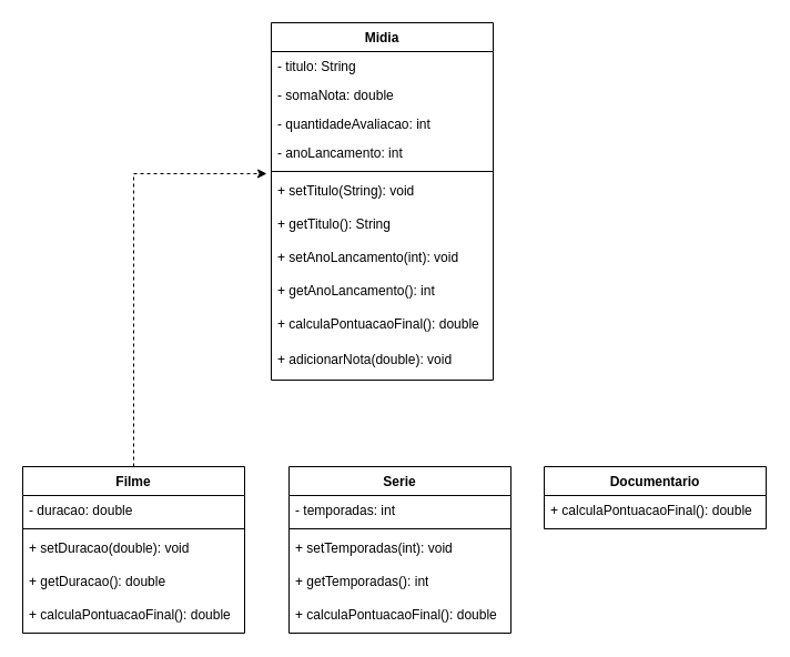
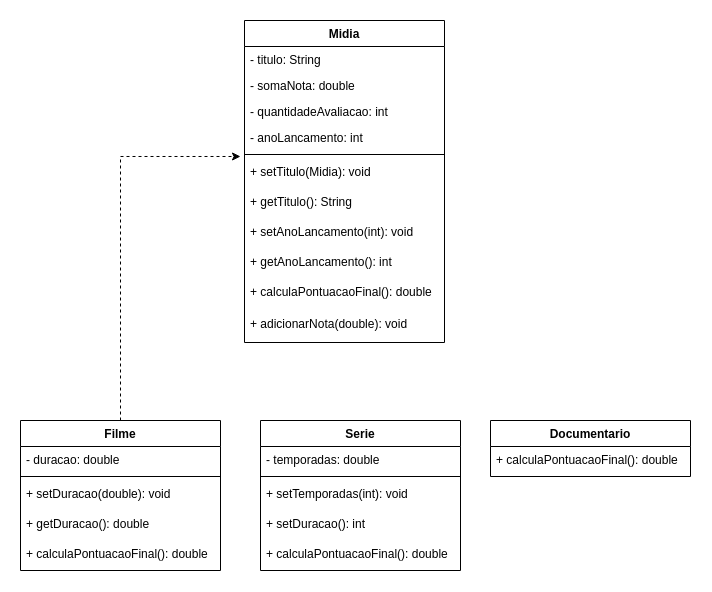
  <mxCell id="0" />
  <mxCell id="1" parent="0" />
  <mxCell id="2" value="Midia" style="swimlane;fontStyle=1;align=center;verticalAlign=top;childLayout=stackLayout;horizontal=1;startSize=26;horizontalStack=0;resizeParent=1;resizeParentMax=0;resizeLast=0;collapsible=1;marginBottom=0;whiteSpace=wrap;html=1;" vertex="1" parent="1"><mxGeometry x="244" y="20" width="200" height="322" as="geometry" /></mxCell>
  <mxCell id="3" value="- titulo: String" style="text;strokeColor=none;fillColor=none;align=left;verticalAlign=top;spacingLeft=4;spacingRight=4;overflow=hidden;rotatable=0;points=[[0,0.5],[1,0.5]];portConstraint=eastwest;whiteSpace=wrap;html=1;" vertex="1" parent="2"><mxGeometry y="26" width="200" height="26" as="geometry" /></mxCell>
  <mxCell id="4" value="- somaNota: double" style="text;strokeColor=none;fillColor=none;align=left;verticalAlign=top;spacingLeft=4;spacingRight=4;overflow=hidden;rotatable=0;points=[[0,0.5],[1,0.5]];portConstraint=eastwest;whiteSpace=wrap;html=1;" vertex="1" parent="2"><mxGeometry y="52" width="200" height="26" as="geometry" /></mxCell>
  <mxCell id="5" value="- quantidadeAvaliacao: int" style="text;strokeColor=none;fillColor=none;align=left;verticalAlign=top;spacingLeft=4;spacingRight=4;overflow=hidden;rotatable=0;points=[[0,0.5],[1,0.5]];portConstraint=eastwest;whiteSpace=wrap;html=1;" vertex="1" parent="2"><mxGeometry y="78" width="200" height="26" as="geometry" /></mxCell>
  <mxCell id="6" value="- anoLancamento: int" style="text;strokeColor=none;fillColor=none;align=left;verticalAlign=top;spacingLeft=4;spacingRight=4;overflow=hidden;rotatable=0;points=[[0,0.5],[1,0.5]];portConstraint=eastwest;whiteSpace=wrap;html=1;" vertex="1" parent="2"><mxGeometry y="104" width="200" height="26" as="geometry" /></mxCell>
  <mxCell id="7" value="" style="line;strokeWidth=1;fillColor=none;align=left;verticalAlign=middle;spacingTop=-1;spacingLeft=3;spacingRight=3;rotatable=0;labelPosition=right;points=[];portConstraint=eastwest;strokeColor=inherit;" vertex="1" parent="2"><mxGeometry y="130" width="200" height="8" as="geometry" /></mxCell>
- <mxCell id="8" value="+ setTitulo(String): void" style="text;strokeColor=none;fillColor=none;align=left;verticalAlign=top;spacingLeft=4;spacingRight=4;overflow=hidden;rotatable=0;points=[[0,0.5],[1,0.5]];portConstraint=eastwest;whiteSpace=wrap;html=1;" vertex="1" parent="2"><mxGeometry y="138" width="200" height="30" as="geometry" /></mxCell>
+ <mxCell id="8" value="+ setTitulo(Midia): void" style="text;strokeColor=none;fillColor=none;align=left;verticalAlign=top;spacingLeft=4;spacingRight=4;overflow=hidden;rotatable=0;points=[[0,0.5],[1,0.5]];portConstraint=eastwest;whiteSpace=wrap;html=1;" vertex="1" parent="2"><mxGeometry y="138" width="200" height="30" as="geometry" /></mxCell>
  <mxCell id="9" value="+ getTitulo(): String" style="text;strokeColor=none;fillColor=none;align=left;verticalAlign=top;spacingLeft=4;spacingRight=4;overflow=hidden;rotatable=0;points=[[0,0.5],[1,0.5]];portConstraint=eastwest;whiteSpace=wrap;html=1;" vertex="1" parent="2"><mxGeometry y="168" width="200" height="30" as="geometry" /></mxCell>
  <mxCell id="10" value="+ setAnoLancamento(int): void" style="text;strokeColor=none;fillColor=none;align=left;verticalAlign=top;spacingLeft=4;spacingRight=4;overflow=hidden;rotatable=0;points=[[0,0.5],[1,0.5]];portConstraint=eastwest;whiteSpace=wrap;html=1;" vertex="1" parent="2"><mxGeometry y="198" width="200" height="30" as="geometry" /></mxCell>
  <mxCell id="11" value="+ getAnoLancamento(): int" style="text;strokeColor=none;fillColor=none;align=left;verticalAlign=top;spacingLeft=4;spacingRight=4;overflow=hidden;rotatable=0;points=[[0,0.5],[1,0.5]];portConstraint=eastwest;whiteSpace=wrap;html=1;" vertex="1" parent="2"><mxGeometry y="228" width="200" height="30" as="geometry" /></mxCell>
  <mxCell id="12" value="+ calculaPontuacaoFinal(): double" style="text;strokeColor=none;fillColor=none;align=left;verticalAlign=top;spacingLeft=4;spacingRight=4;overflow=hidden;rotatable=0;points=[[0,0.5],[1,0.5]];portConstraint=eastwest;whiteSpace=wrap;html=1;" vertex="1" parent="2"><mxGeometry y="258" width="200" height="32" as="geometry" /></mxCell>
  <mxCell id="13" value="+ adicionarNota(double): void" style="text;strokeColor=none;fillColor=none;align=left;verticalAlign=top;spacingLeft=4;spacingRight=4;overflow=hidden;rotatable=0;points=[[0,0.5],[1,0.5]];portConstraint=eastwest;whiteSpace=wrap;html=1;" vertex="1" parent="2"><mxGeometry y="290" width="200" height="32" as="geometry" /></mxCell>
  <mxCell id="14" value="&lt;div&gt;Filme&lt;/div&gt;" style="swimlane;fontStyle=1;align=center;verticalAlign=top;childLayout=stackLayout;horizontal=1;startSize=26;horizontalStack=0;resizeParent=1;resizeParentMax=0;resizeLast=0;collapsible=1;marginBottom=0;whiteSpace=wrap;html=1;" vertex="1" parent="1"><mxGeometry x="20" y="420" width="200" height="150" as="geometry" /></mxCell>
  <mxCell id="15" value="- duracao: double" style="text;strokeColor=none;fillColor=none;align=left;verticalAlign=top;spacingLeft=4;spacingRight=4;overflow=hidden;rotatable=0;points=[[0,0.5],[1,0.5]];portConstraint=eastwest;whiteSpace=wrap;html=1;" vertex="1" parent="14"><mxGeometry y="26" width="200" height="26" as="geometry" /></mxCell>
  <mxCell id="16" value="" style="line;strokeWidth=1;fillColor=none;align=left;verticalAlign=middle;spacingTop=-1;spacingLeft=3;spacingRight=3;rotatable=0;labelPosition=right;points=[];portConstraint=eastwest;strokeColor=inherit;" vertex="1" parent="14"><mxGeometry y="52" width="200" height="8" as="geometry" /></mxCell>
  <mxCell id="17" value="+ setDuracao(double): void" style="text;strokeColor=none;fillColor=none;align=left;verticalAlign=top;spacingLeft=4;spacingRight=4;overflow=hidden;rotatable=0;points=[[0,0.5],[1,0.5]];portConstraint=eastwest;whiteSpace=wrap;html=1;" vertex="1" parent="14"><mxGeometry y="60" width="200" height="30" as="geometry" /></mxCell>
  <mxCell id="18" value="+ getDuracao(): double" style="text;strokeColor=none;fillColor=none;align=left;verticalAlign=top;spacingLeft=4;spacingRight=4;overflow=hidden;rotatable=0;points=[[0,0.5],[1,0.5]];portConstraint=eastwest;whiteSpace=wrap;html=1;" vertex="1" parent="14"><mxGeometry y="90" width="200" height="30" as="geometry" /></mxCell>
  <mxCell id="19" value="+ calculaPontuacaoFinal(): double" style="text;strokeColor=none;fillColor=none;align=left;verticalAlign=top;spacingLeft=4;spacingRight=4;overflow=hidden;rotatable=0;points=[[0,0.5],[1,0.5]];portConstraint=eastwest;whiteSpace=wrap;html=1;" vertex="1" parent="14"><mxGeometry y="120" width="200" height="30" as="geometry" /></mxCell>
  <mxCell id="20" value="Serie" style="swimlane;fontStyle=1;align=center;verticalAlign=top;childLayout=stackLayout;horizontal=1;startSize=26;horizontalStack=0;resizeParent=1;resizeParentMax=0;resizeLast=0;collapsible=1;marginBottom=0;whiteSpace=wrap;html=1;" vertex="1" parent="1"><mxGeometry x="260" y="420" width="200" height="150" as="geometry" /></mxCell>
- <mxCell id="21" value="- temporadas: int&lt;span style=&quot;white-space: pre;&quot;&gt;&#09;&lt;/span&gt;" style="text;strokeColor=none;fillColor=none;align=left;verticalAlign=top;spacingLeft=4;spacingRight=4;overflow=hidden;rotatable=0;points=[[0,0.5],[1,0.5]];portConstraint=eastwest;whiteSpace=wrap;html=1;" vertex="1" parent="20"><mxGeometry y="26" width="200" height="26" as="geometry" /></mxCell>
+ <mxCell id="21" value="- temporadas: double&lt;span style=&quot;white-space: pre;&quot;&gt;&#09;&lt;/span&gt;" style="text;strokeColor=none;fillColor=none;align=left;verticalAlign=top;spacingLeft=4;spacingRight=4;overflow=hidden;rotatable=0;points=[[0,0.5],[1,0.5]];portConstraint=eastwest;whiteSpace=wrap;html=1;" vertex="1" parent="20"><mxGeometry y="26" width="200" height="26" as="geometry" /></mxCell>
  <mxCell id="22" value="" style="line;strokeWidth=1;fillColor=none;align=left;verticalAlign=middle;spacingTop=-1;spacingLeft=3;spacingRight=3;rotatable=0;labelPosition=right;points=[];portConstraint=eastwest;strokeColor=inherit;" vertex="1" parent="20"><mxGeometry y="52" width="200" height="8" as="geometry" /></mxCell>
  <mxCell id="23" value="+ setTemporadas(int): void" style="text;strokeColor=none;fillColor=none;align=left;verticalAlign=top;spacingLeft=4;spacingRight=4;overflow=hidden;rotatable=0;points=[[0,0.5],[1,0.5]];portConstraint=eastwest;whiteSpace=wrap;html=1;" vertex="1" parent="20"><mxGeometry y="60" width="200" height="30" as="geometry" /></mxCell>
- <mxCell id="24" value="+ getTemporadas(): int" style="text;strokeColor=none;fillColor=none;align=left;verticalAlign=top;spacingLeft=4;spacingRight=4;overflow=hidden;rotatable=0;points=[[0,0.5],[1,0.5]];portConstraint=eastwest;whiteSpace=wrap;html=1;" vertex="1" parent="20"><mxGeometry y="90" width="200" height="30" as="geometry" /></mxCell>
+ <mxCell id="24" value="+ setDuracao(): int" style="text;strokeColor=none;fillColor=none;align=left;verticalAlign=top;spacingLeft=4;spacingRight=4;overflow=hidden;rotatable=0;points=[[0,0.5],[1,0.5]];portConstraint=eastwest;whiteSpace=wrap;html=1;" vertex="1" parent="20"><mxGeometry y="90" width="200" height="30" as="geometry" /></mxCell>
  <mxCell id="25" value="+ calculaPontuacaoFinal(): double" style="text;strokeColor=none;fillColor=none;align=left;verticalAlign=top;spacingLeft=4;spacingRight=4;overflow=hidden;rotatable=0;points=[[0,0.5],[1,0.5]];portConstraint=eastwest;whiteSpace=wrap;html=1;" vertex="1" parent="20"><mxGeometry y="120" width="200" height="30" as="geometry" /></mxCell>
  <mxCell id="26" value="Documentario" style="swimlane;fontStyle=1;align=center;verticalAlign=top;childLayout=stackLayout;horizontal=1;startSize=26;horizontalStack=0;resizeParent=1;resizeParentMax=0;resizeLast=0;collapsible=1;marginBottom=0;whiteSpace=wrap;html=1;" vertex="1" parent="1"><mxGeometry x="490" y="420" width="200" height="56" as="geometry" /></mxCell>
  <mxCell id="27" value="+ calculaPontuacaoFinal(): double" style="text;strokeColor=none;fillColor=none;align=left;verticalAlign=top;spacingLeft=4;spacingRight=4;overflow=hidden;rotatable=0;points=[[0,0.5],[1,0.5]];portConstraint=eastwest;whiteSpace=wrap;html=1;" vertex="1" parent="26"><mxGeometry y="26" width="200" height="30" as="geometry" /></mxCell>
  <mxCell id="28" style="edgeStyle=orthogonalEdgeStyle;rounded=0;orthogonalLoop=1;jettySize=auto;html=1;entryX=-0.02;entryY=-0.067;entryDx=0;entryDy=0;entryPerimeter=0;dashed=1;" edge="1" parent="1" source="14" target="8"><mxGeometry relative="1" as="geometry" /></mxCell>
